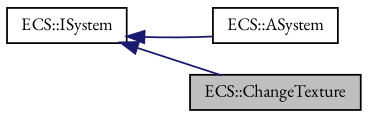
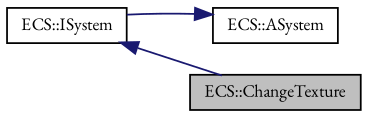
  digraph {
    fontname="EB Garamond"
    rankdir=LR
    node [color=black fillcolor=white fontname="EB Garamond" fontsize=10 shape=record style=filled]
    edge [color=midnightblue dir=back fontname="EB Garamond" fontsize=10 labelfontname=Helvetica labelfontsize=10 style=solid]
    n1 [fillcolor=grey75 fontcolor=black height=0.2 label="ECS::ChangeTexture" width=0.4]
    n2 [height=0.2 label="ECS::ASystem" width=0.4]
    n3 [height=0.2 label="ECS::ISystem" width=0.4]
    n3 -> n1
-   n3 -> n2
+   n2 -> n3
  }
